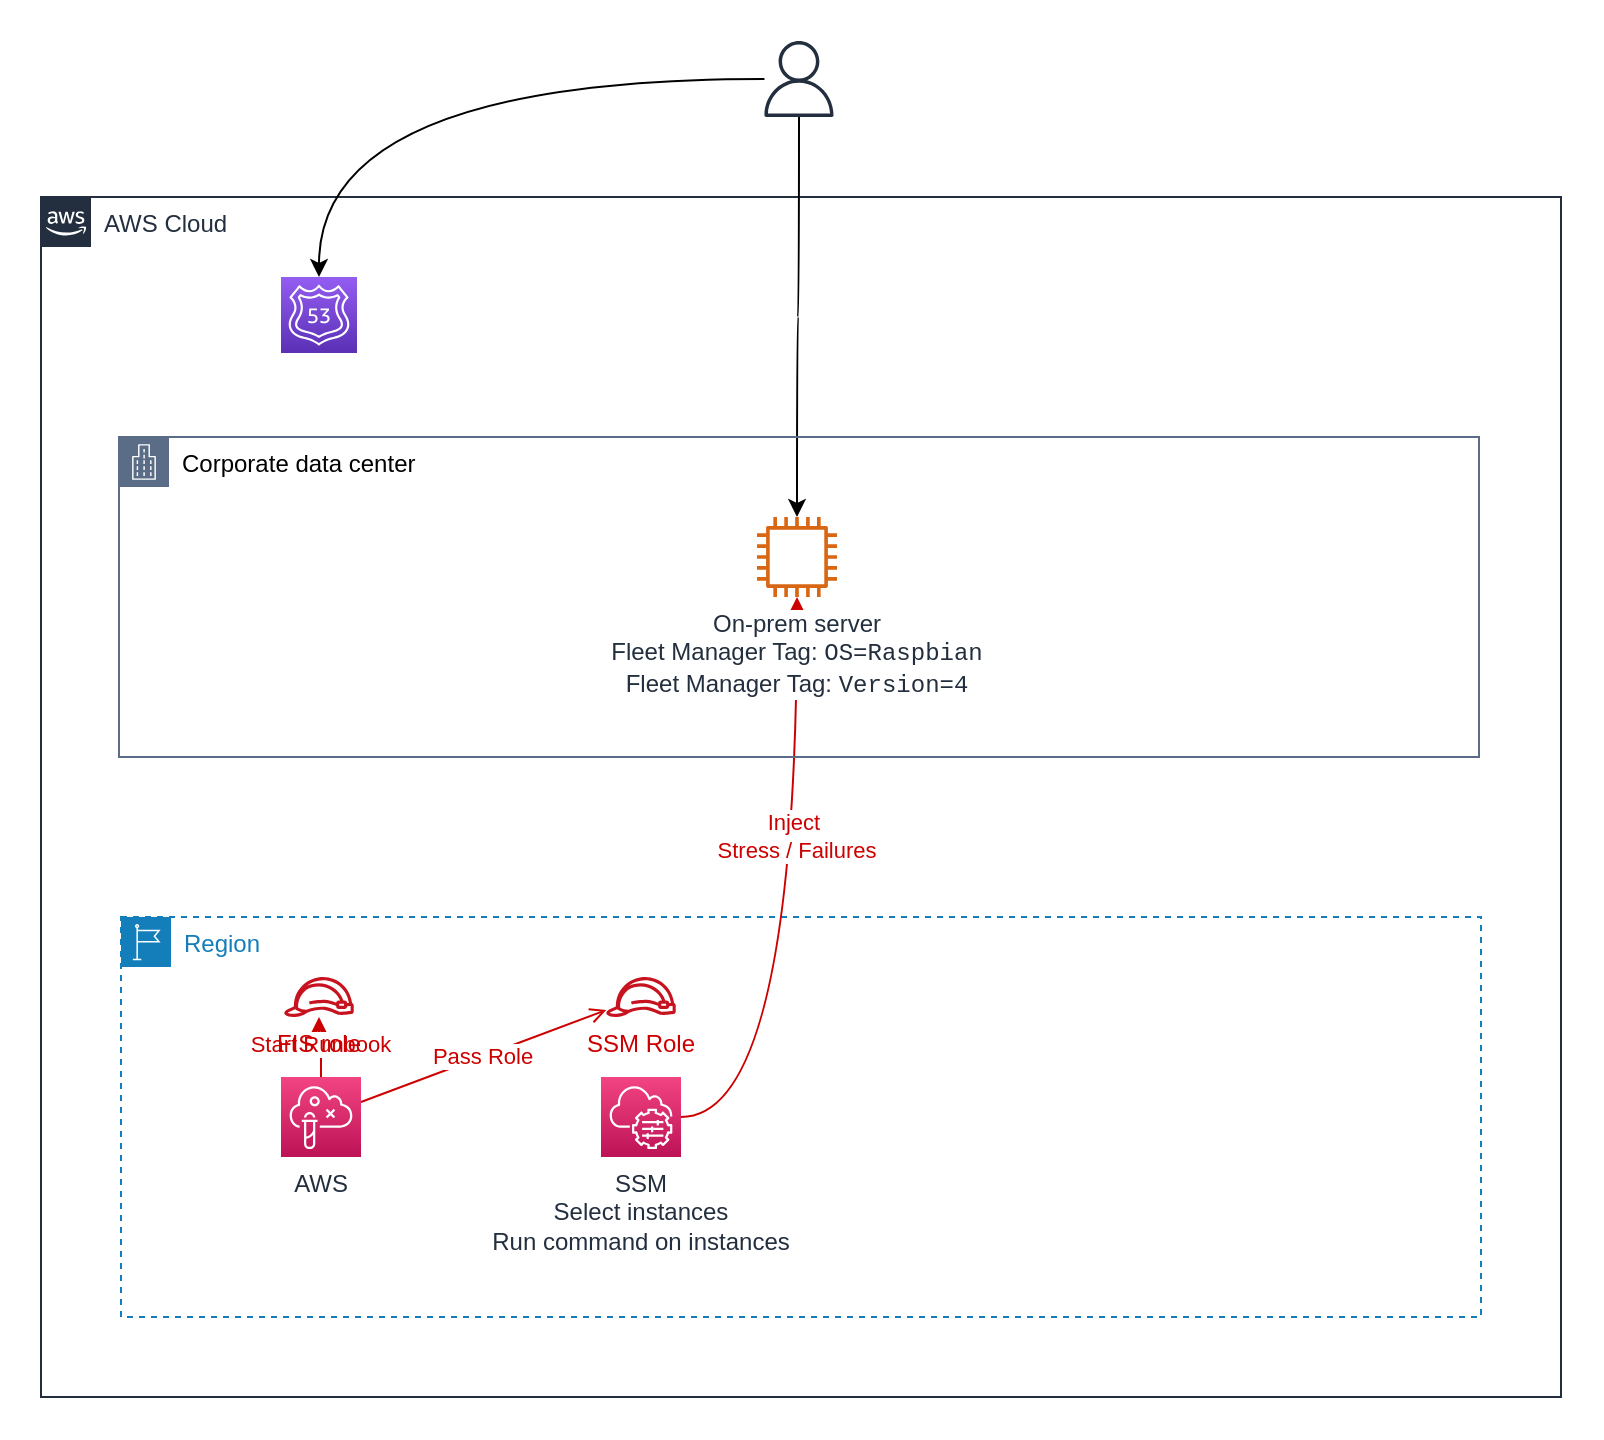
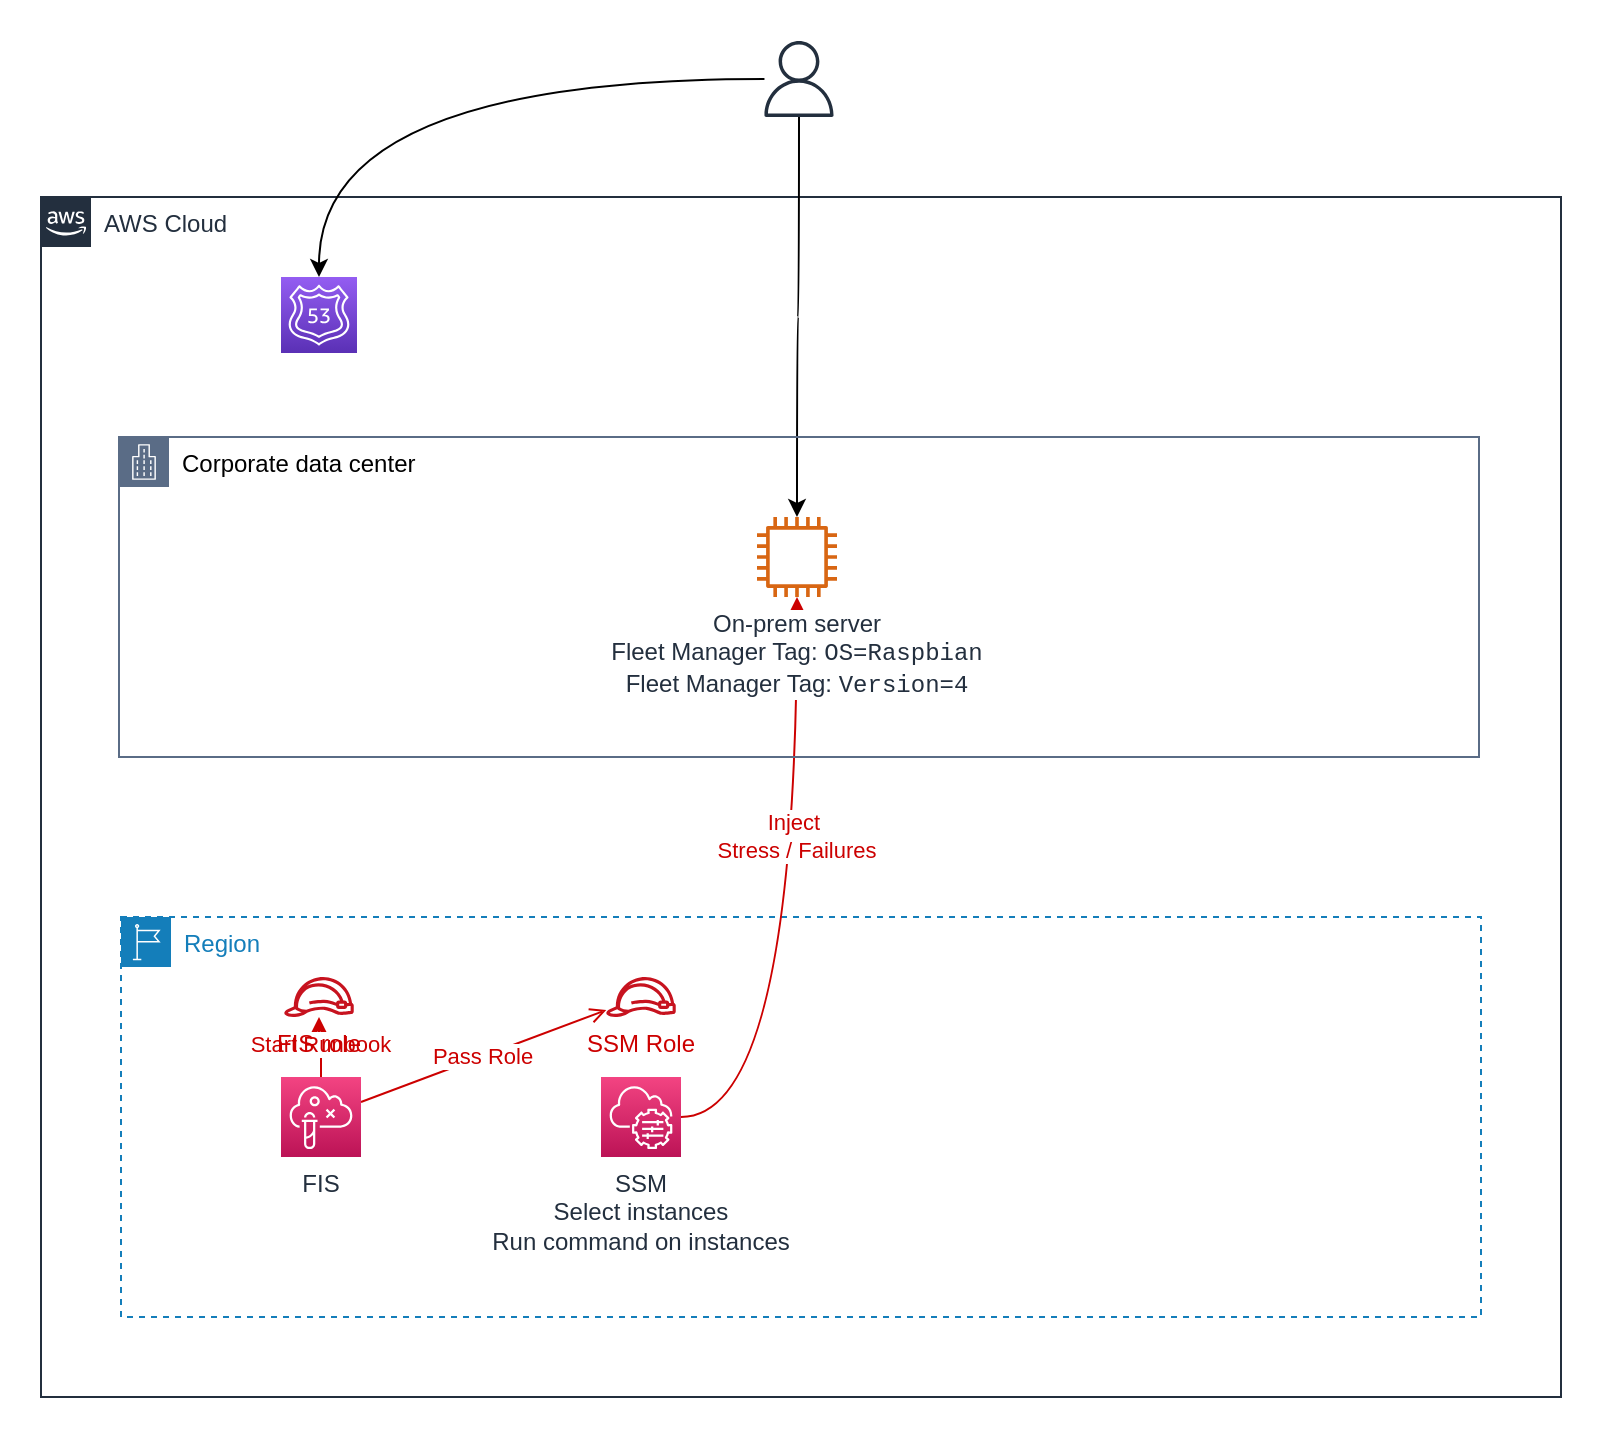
  <mxCell id="0" />
  <mxCell id="1" parent="0" />
  <mxCell id="2" value="AWS Cloud" style="points=[[0,0],[0.25,0],[0.5,0],[0.75,0],[1,0],[1,0.25],[1,0.5],[1,0.75],[1,1],[0.75,1],[0.5,1],[0.25,1],[0,1],[0,0.75],[0,0.5],[0,0.25]];outlineConnect=0;gradientColor=none;html=1;whiteSpace=wrap;fontSize=12;fontStyle=0;shape=mxgraph.aws4.group;grIcon=mxgraph.aws4.group_aws_cloud_alt;strokeColor=#232F3E;fillColor=none;verticalAlign=top;align=left;spacingLeft=30;fontColor=#232F3E;dashed=0;" parent="1" vertex="1"><mxGeometry x="20" y="98" width="760" height="600" as="geometry" /></mxCell>
  <mxCell id="3" value="Region" style="points=[[0,0],[0.25,0],[0.5,0],[0.75,0],[1,0],[1,0.25],[1,0.5],[1,0.75],[1,1],[0.75,1],[0.5,1],[0.25,1],[0,1],[0,0.75],[0,0.5],[0,0.25]];outlineConnect=0;gradientColor=none;html=1;whiteSpace=wrap;fontSize=12;fontStyle=0;shape=mxgraph.aws4.group;grIcon=mxgraph.aws4.group_region;strokeColor=#147EBA;fillColor=none;verticalAlign=top;align=left;spacingLeft=30;fontColor=#147EBA;dashed=1;" parent="1" vertex="1"><mxGeometry x="60" y="458" width="680" height="200" as="geometry" /></mxCell>
  <mxCell id="4" style="edgeStyle=orthogonalEdgeStyle;curved=1;rounded=0;orthogonalLoop=1;jettySize=auto;html=1;" parent="1" source="6" target="16" edge="1"><mxGeometry relative="1" as="geometry"><mxPoint x="399" y="398" as="targetPoint" /></mxGeometry></mxCell>
  <mxCell id="5" style="edgeStyle=orthogonalEdgeStyle;curved=1;rounded=0;orthogonalLoop=1;jettySize=auto;html=1;" parent="1" source="6" target="7" edge="1"><mxGeometry relative="1" as="geometry" /></mxCell>
  <mxCell id="6" value="" style="outlineConnect=0;fontColor=#232F3E;gradientColor=none;fillColor=#232F3E;strokeColor=none;dashed=0;verticalLabelPosition=bottom;verticalAlign=top;align=center;html=1;fontSize=12;fontStyle=0;aspect=fixed;pointerEvents=1;shape=mxgraph.aws4.user;" parent="1" vertex="1"><mxGeometry x="380" y="20" width="38" height="38" as="geometry" /></mxCell>
  <mxCell id="7" value="" style="points=[[0,0,0],[0.25,0,0],[0.5,0,0],[0.75,0,0],[1,0,0],[0,1,0],[0.25,1,0],[0.5,1,0],[0.75,1,0],[1,1,0],[0,0.25,0],[0,0.5,0],[0,0.75,0],[1,0.25,0],[1,0.5,0],[1,0.75,0]];outlineConnect=0;fontColor=#232F3E;gradientColor=#945DF2;gradientDirection=north;fillColor=#5A30B5;strokeColor=#ffffff;dashed=0;verticalLabelPosition=bottom;verticalAlign=top;align=center;html=1;fontSize=12;fontStyle=0;aspect=fixed;shape=mxgraph.aws4.resourceIcon;resIcon=mxgraph.aws4.route_53;" parent="1" vertex="1"><mxGeometry x="140" y="138" width="38" height="38" as="geometry" /></mxCell>
  <mxCell id="8" value="Start Runbook" style="edgeStyle=orthogonalEdgeStyle;rounded=0;orthogonalLoop=1;jettySize=auto;html=1;fontColor=#CC0000;strokeColor=#CC0000;" parent="1" source="10" target="13" edge="1"><mxGeometry relative="1" as="geometry" /></mxCell>
  <mxCell id="9" value="Pass Role" style="rounded=0;orthogonalLoop=1;jettySize=auto;html=1;strokeColor=#CC0000;fontColor=#CC0000;endArrow=open;" parent="1" source="10" target="14" edge="1"><mxGeometry relative="1" as="geometry" /></mxCell>
- <mxCell id="10" value="AWS" style="points=[[0,0,0],[0.25,0,0],[0.5,0,0],[0.75,0,0],[1,0,0],[0,1,0],[0.25,1,0],[0.5,1,0],[0.75,1,0],[1,1,0],[0,0.25,0],[0,0.5,0],[0,0.75,0],[1,0.25,0],[1,0.5,0],[1,0.75,0]];points=[[0,0,0],[0.25,0,0],[0.5,0,0],[0.75,0,0],[1,0,0],[0,1,0],[0.25,1,0],[0.5,1,0],[0.75,1,0],[1,1,0],[0,0.25,0],[0,0.5,0],[0,0.75,0],[1,0.25,0],[1,0.5,0],[1,0.75,0]];outlineConnect=0;fontColor=#232F3E;gradientColor=#F34482;gradientDirection=north;fillColor=#BC1356;strokeColor=#ffffff;dashed=0;verticalLabelPosition=bottom;verticalAlign=top;align=center;html=1;fontSize=12;fontStyle=0;aspect=fixed;shape=mxgraph.aws4.resourceIcon;resIcon=mxgraph.aws4.fault_injection_simulator;" parent="1" vertex="1"><mxGeometry x="140" y="538" width="40" height="40" as="geometry" /></mxCell>
+ <mxCell id="10" value="FIS" style="points=[[0,0,0],[0.25,0,0],[0.5,0,0],[0.75,0,0],[1,0,0],[0,1,0],[0.25,1,0],[0.5,1,0],[0.75,1,0],[1,1,0],[0,0.25,0],[0,0.5,0],[0,0.75,0],[1,0.25,0],[1,0.5,0],[1,0.75,0]];points=[[0,0,0],[0.25,0,0],[0.5,0,0],[0.75,0,0],[1,0,0],[0,1,0],[0.25,1,0],[0.5,1,0],[0.75,1,0],[1,1,0],[0,0.25,0],[0,0.5,0],[0,0.75,0],[1,0.25,0],[1,0.5,0],[1,0.75,0]];outlineConnect=0;fontColor=#232F3E;gradientColor=#F34482;gradientDirection=north;fillColor=#BC1356;strokeColor=#ffffff;dashed=0;verticalLabelPosition=bottom;verticalAlign=top;align=center;html=1;fontSize=12;fontStyle=0;aspect=fixed;shape=mxgraph.aws4.resourceIcon;resIcon=mxgraph.aws4.fault_injection_simulator;" parent="1" vertex="1"><mxGeometry x="140" y="538" width="40" height="40" as="geometry" /></mxCell>
  <mxCell id="11" value="Inject&amp;nbsp;&lt;br&gt;Stress / Failures" style="edgeStyle=orthogonalEdgeStyle;rounded=0;orthogonalLoop=1;jettySize=auto;html=1;labelBackgroundColor=default;strokeColor=#CC0000;fontColor=#CC0000;curved=1;" parent="1" source="12" target="16" edge="1"><mxGeometry x="0.245" relative="1" as="geometry"><mxPoint as="offset" /><mxPoint x="460" y="558" as="targetPoint" /></mxGeometry></mxCell>
  <mxCell id="12" value="SSM&lt;br&gt;Select instances&lt;br&gt;Run command on instances" style="points=[[0,0,0],[0.25,0,0],[0.5,0,0],[0.75,0,0],[1,0,0],[0,1,0],[0.25,1,0],[0.5,1,0],[0.75,1,0],[1,1,0],[0,0.25,0],[0,0.5,0],[0,0.75,0],[1,0.25,0],[1,0.5,0],[1,0.75,0]];points=[[0,0,0],[0.25,0,0],[0.5,0,0],[0.75,0,0],[1,0,0],[0,1,0],[0.25,1,0],[0.5,1,0],[0.75,1,0],[1,1,0],[0,0.25,0],[0,0.5,0],[0,0.75,0],[1,0.25,0],[1,0.5,0],[1,0.75,0]];outlineConnect=0;fontColor=#232F3E;gradientColor=#F34482;gradientDirection=north;fillColor=#BC1356;strokeColor=#ffffff;dashed=0;verticalLabelPosition=bottom;verticalAlign=top;align=center;html=1;fontSize=12;fontStyle=0;aspect=fixed;shape=mxgraph.aws4.resourceIcon;resIcon=mxgraph.aws4.systems_manager;" parent="1" vertex="1"><mxGeometry x="300" y="538" width="40" height="40" as="geometry" /></mxCell>
  <mxCell id="13" value="FIS role" style="outlineConnect=0;gradientColor=none;fillColor=#C7131F;strokeColor=none;dashed=0;verticalLabelPosition=bottom;verticalAlign=top;align=center;html=1;fontSize=12;fontStyle=0;aspect=fixed;pointerEvents=1;shape=mxgraph.aws4.role;fontColor=#CC0000;" parent="1" vertex="1"><mxGeometry x="141.28" y="488" width="35.45" height="20" as="geometry" /></mxCell>
  <mxCell id="14" value="SSM Role" style="outlineConnect=0;gradientColor=none;fillColor=#C7131F;strokeColor=none;dashed=0;verticalLabelPosition=bottom;verticalAlign=top;align=center;html=1;fontSize=12;fontStyle=0;aspect=fixed;pointerEvents=1;shape=mxgraph.aws4.role;fontColor=#CC0000;" parent="1" vertex="1"><mxGeometry x="302.28" y="488" width="35.45" height="20" as="geometry" /></mxCell>
  <mxCell id="15" value="Corporate data center" style="points=[[0,0],[0.25,0],[0.5,0],[0.75,0],[1,0],[1,0.25],[1,0.5],[1,0.75],[1,1],[0.75,1],[0.5,1],[0.25,1],[0,1],[0,0.75],[0,0.5],[0,0.25]];outlineConnect=0;gradientColor=none;html=1;whiteSpace=wrap;fontSize=12;fontStyle=0;shape=mxgraph.aws4.group;grIcon=mxgraph.aws4.group_corporate_data_center;strokeColor=#5A6C86;fillColor=none;verticalAlign=top;align=left;spacingLeft=30;fontColor=#000000;dashed=0;" parent="1" vertex="1"><mxGeometry x="59" y="218" width="680" height="160" as="geometry" /></mxCell>
  <mxCell id="16" value="On-prem server&lt;br&gt;Fleet Manager Tag: &lt;font face=&quot;Courier New&quot;&gt;OS=Raspbian&lt;/font&gt;&lt;br&gt;Fleet Manager Tag: &lt;font face=&quot;Courier New&quot;&gt;Version=4&lt;/font&gt;" style="outlineConnect=0;fontColor=#232F3E;gradientColor=none;fillColor=#D86613;strokeColor=none;dashed=0;verticalLabelPosition=bottom;verticalAlign=top;align=center;html=1;fontSize=12;fontStyle=0;aspect=fixed;pointerEvents=1;shape=mxgraph.aws4.instance2;labelBackgroundColor=default;" parent="1" vertex="1"><mxGeometry x="378" y="258" width="40" height="40" as="geometry" /></mxCell>
